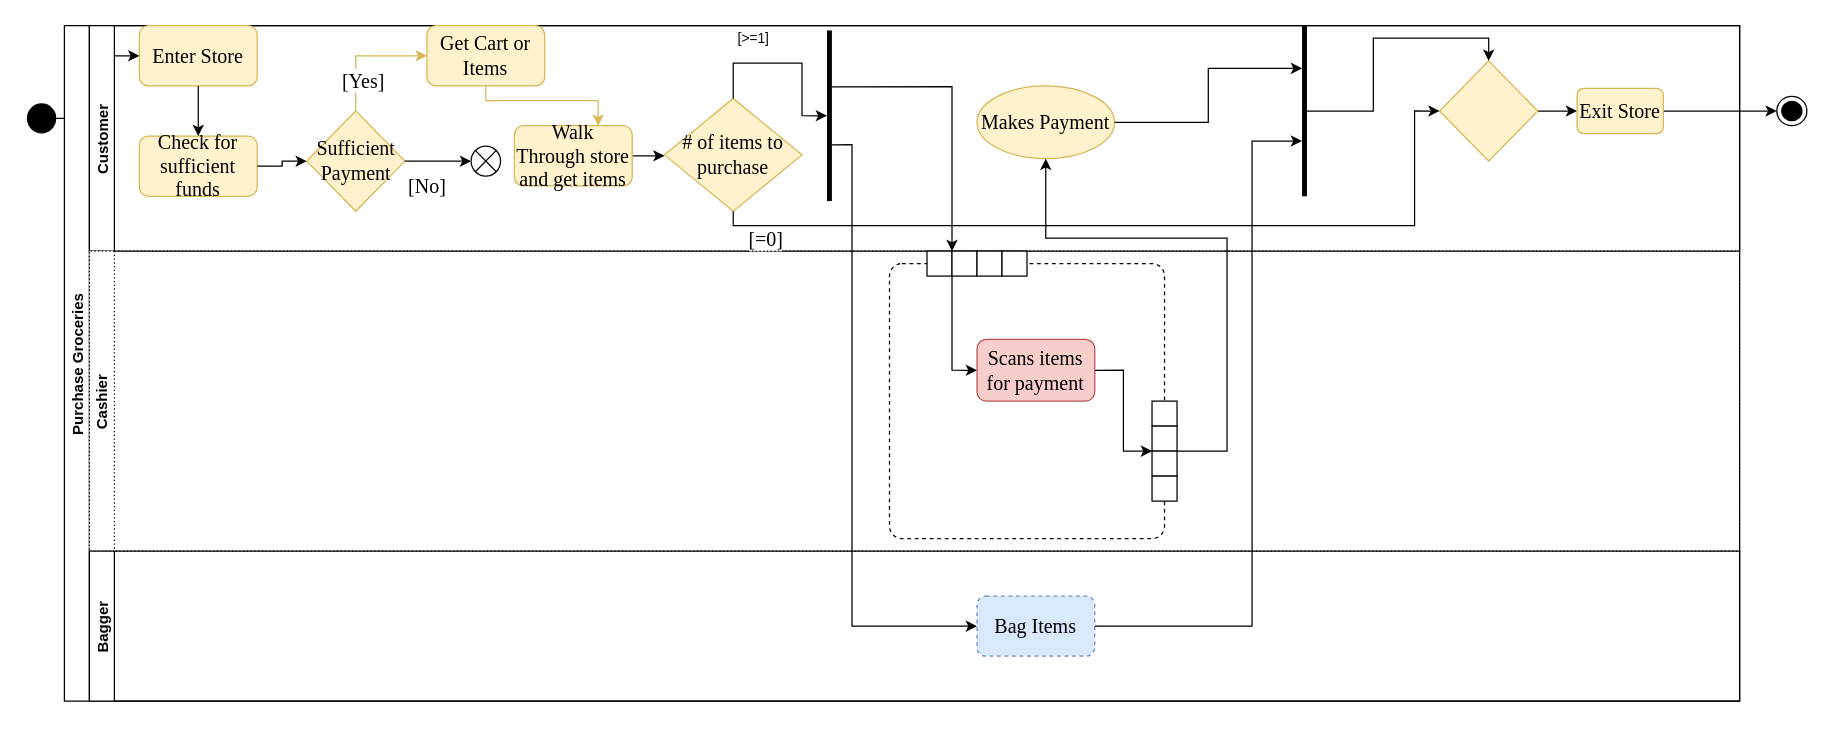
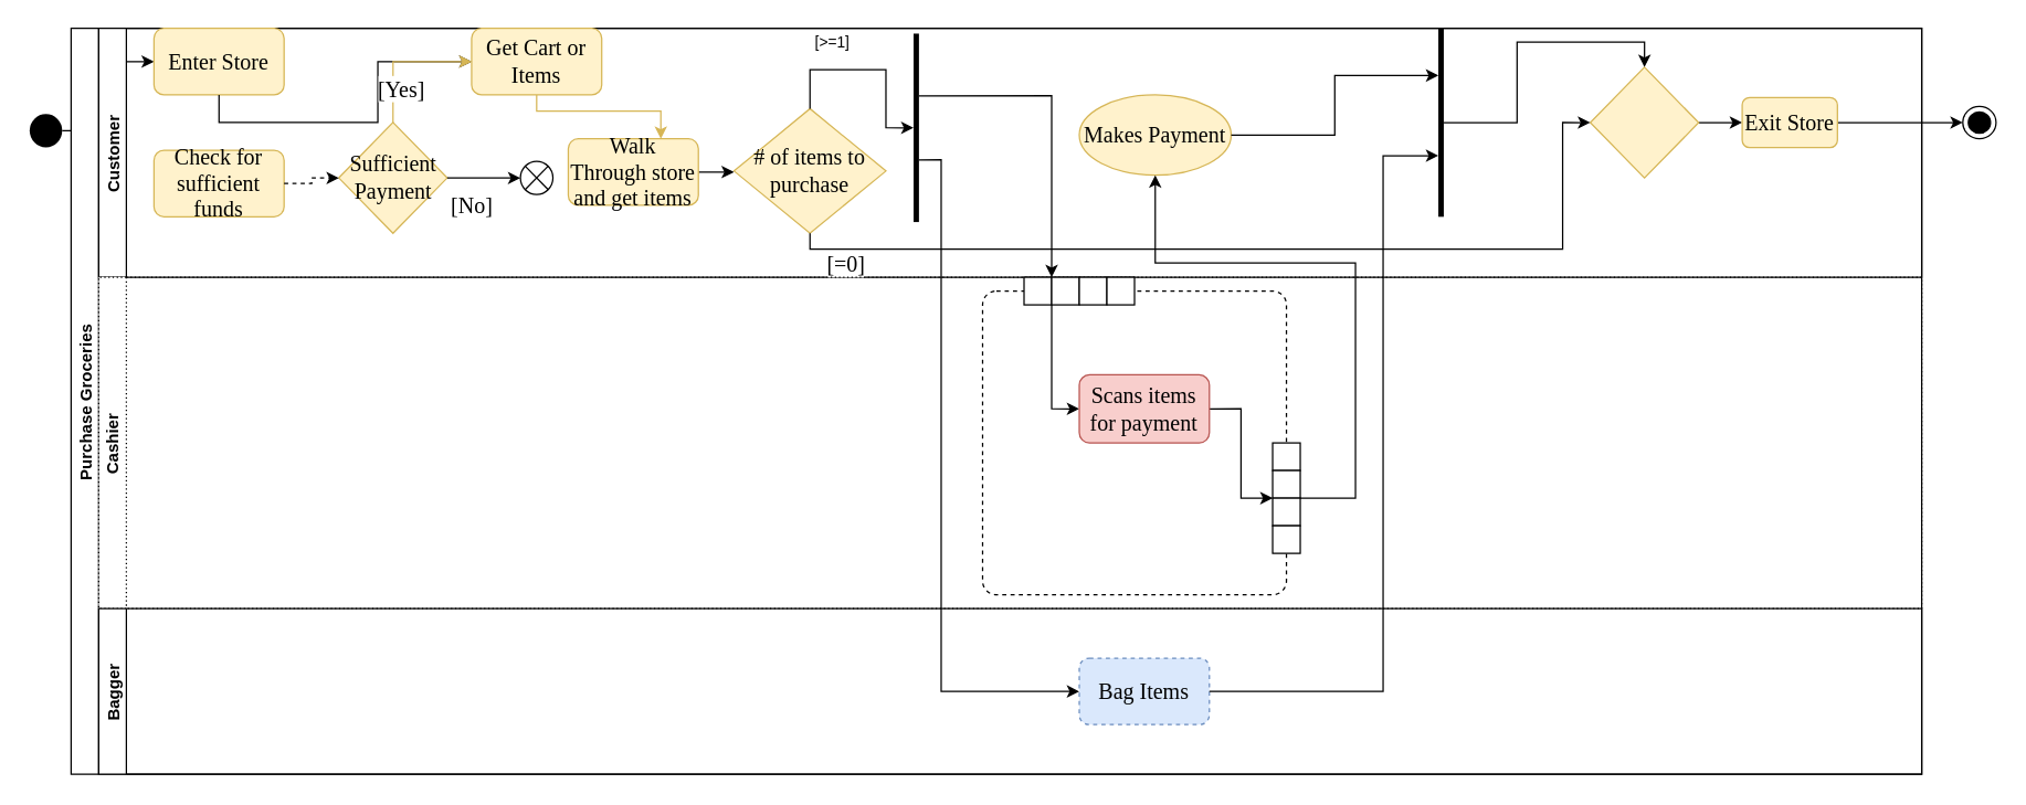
  <mxCell id="0" />
  <mxCell id="1" parent="0" />
  <mxCell id="2" style="edgeStyle=orthogonalEdgeStyle;rounded=0;orthogonalLoop=1;jettySize=auto;html=1;exitX=1;exitY=0.5;exitDx=0;exitDy=0;entryX=0;entryY=0.5;entryDx=0;entryDy=0;fontFamily=Times New Roman;fontSize=16;" parent="1" source="3" target="15" edge="1"><mxGeometry relative="1" as="geometry" /></mxCell>
  <mxCell id="3" value="" style="ellipse;fillColor=#000000;strokeColor=none;fontFamily=Times New Roman;fontSize=16;" parent="1" vertex="1"><mxGeometry x="20.997" y="82.043" width="23.551" height="24.085" as="geometry" /></mxCell>
  <mxCell id="4" value="" style="ellipse;html=1;shape=endState;fillColor=strokeColor;fontFamily=Times New Roman;fontSize=16;rotation=-90;" parent="1" vertex="1"><mxGeometry x="1421.001" y="76.195" width="23.551" height="24.085" as="geometry" /></mxCell>
  <mxCell id="5" style="edgeStyle=orthogonalEdgeStyle;rounded=0;orthogonalLoop=1;jettySize=auto;html=1;exitX=1;exitY=0.5;exitDx=0;exitDy=0;entryX=0.5;entryY=0;entryDx=0;entryDy=0;fontFamily=Times New Roman;fontSize=16;" parent="1" source="27" target="4" edge="1"><mxGeometry relative="1" as="geometry" /></mxCell>
  <mxCell id="6" value="Purchase Groceries" style="swimlane;childLayout=stackLayout;resizeParent=1;resizeParentMax=0;horizontal=0;startSize=20;horizontalStack=0;" vertex="1" parent="1"><mxGeometry x="51" y="20" width="1340" height="540.28" as="geometry" /></mxCell>
  <mxCell id="7" value="Customer" style="swimlane;startSize=20;horizontal=0;" vertex="1" parent="6"><mxGeometry x="20" width="1320" height="180.28" as="geometry" /></mxCell>
  <mxCell id="8" value="" style="html=1;points=[[0,0.5,0,0,0],[1,0.33,0,0,0],[1,0.67,0,0,0]];perimeter=orthogonalPerimeter;fillColor=#000000;strokeColor=none;fontFamily=Times New Roman;fontSize=16;" parent="7" vertex="1"><mxGeometry x="590.004" y="3.803" width="3.925" height="136.479" as="geometry" /></mxCell>
  <mxCell id="9" value="" style="html=1;perimeter=orthogonalPerimeter;fillColor=#000000;strokeColor=none;fontFamily=Times New Roman;fontSize=16;" parent="7" vertex="1"><mxGeometry x="970.001" y="0.003" width="3.925" height="136.479" as="geometry" /></mxCell>
  <mxCell id="10" value="Makes Payment" style="ellipse;whiteSpace=wrap;html=1;fontSize=16;fillColor=#fff2cc;strokeColor=#d6b656;fontFamily=Times New Roman;" parent="7" vertex="1"><mxGeometry x="710" y="48.18" width="110.01" height="58.17" as="geometry" /></mxCell>
  <mxCell id="11" style="edgeStyle=orthogonalEdgeStyle;rounded=0;orthogonalLoop=1;jettySize=auto;html=1;exitX=1;exitY=0.5;exitDx=0;exitDy=0;entryX=0;entryY=0.25;entryDx=0;entryDy=0;fontFamily=Times New Roman;fontSize=16;" parent="7" source="10" target="9" edge="1"><mxGeometry relative="1" as="geometry" /></mxCell>
  <mxCell id="12" style="edgeStyle=orthogonalEdgeStyle;rounded=0;orthogonalLoop=1;jettySize=auto;html=1;exitX=1;exitY=0.5;exitDx=0;exitDy=0;entryX=0;entryY=0.5;entryDx=0;entryDy=0;" edge="1" parent="7" source="13" target="27"><mxGeometry relative="1" as="geometry" /></mxCell>
  <mxCell id="13" value="" style="rhombus;whiteSpace=wrap;html=1;fontSize=16;fontFamily=Times New Roman;fillColor=#fff2cc;strokeColor=#d6b656;" vertex="1" parent="7"><mxGeometry x="1080.005" y="28.1" width="78.505" height="80.282" as="geometry" /></mxCell>
  <mxCell id="14" value="" style="edgeStyle=orthogonalEdgeStyle;rounded=0;orthogonalLoop=1;jettySize=auto;html=1;entryX=0.5;entryY=0;entryDx=0;entryDy=0;" edge="1" parent="7" source="9" target="13"><mxGeometry relative="1" as="geometry"><Array as="points"><mxPoint x="1027" y="68" /><mxPoint x="1027" y="10" /><mxPoint x="1119" y="10" /></Array></mxGeometry></mxCell>
  <mxCell id="15" value="Enter Store" style="rounded=1;whiteSpace=wrap;html=1;fontSize=16;fillColor=#fff2cc;strokeColor=#d6b656;fontFamily=Times New Roman;" parent="7" vertex="1"><mxGeometry x="40" y="0.008" width="94.206" height="48.169" as="geometry" /></mxCell>
  <mxCell id="16" value="Check for sufficient funds" style="whiteSpace=wrap;html=1;fontSize=16;fontFamily=Times New Roman;fillColor=#fff2cc;strokeColor=#d6b656;rounded=1;" parent="7" vertex="1"><mxGeometry x="40" y="88.312" width="94.206" height="48.169" as="geometry" /></mxCell>
- <mxCell id="17" value="" style="edgeStyle=orthogonalEdgeStyle;rounded=0;orthogonalLoop=1;jettySize=auto;html=1;fontFamily=Times New Roman;fontSize=16;exitX=0.5;exitY=1;exitDx=0;exitDy=0;" parent="7" source="15" target="16" edge="1"><mxGeometry relative="1" as="geometry" /></mxCell>
+ <mxCell id="17" value="" style="edgeStyle=orthogonalEdgeStyle;rounded=0;orthogonalLoop=1;jettySize=auto;html=1;fontFamily=Times New Roman;fontSize=16;exitX=0.5;exitY=1;exitDx=0;exitDy=0;" parent="7" source="15" target="22" edge="1"><mxGeometry relative="1" as="geometry" /></mxCell>
  <mxCell id="18" value="Sufficient Payment" style="rhombus;whiteSpace=wrap;html=1;fontSize=16;fontFamily=Times New Roman;fillColor=#fff2cc;strokeColor=#d6b656;rounded=1;arcSize=0;" parent="7" vertex="1"><mxGeometry x="173.828" y="68.166" width="78.505" height="80.282" as="geometry" /></mxCell>
- <mxCell id="19" value="" style="edgeStyle=orthogonalEdgeStyle;rounded=0;orthogonalLoop=1;jettySize=auto;html=1;fontFamily=Times New Roman;fontSize=16;" parent="7" source="16" target="18" edge="1"><mxGeometry relative="1" as="geometry" /></mxCell>
+ <mxCell id="19" value="" style="edgeStyle=orthogonalEdgeStyle;rounded=0;orthogonalLoop=1;jettySize=auto;html=1;fontFamily=Times New Roman;fontSize=16;dashed=1;" parent="7" source="16" target="18" edge="1"><mxGeometry relative="1" as="geometry" /></mxCell>
  <mxCell id="20" style="edgeStyle=orthogonalEdgeStyle;rounded=0;orthogonalLoop=1;jettySize=auto;html=1;exitX=1;exitY=0.5;exitDx=0;exitDy=0;entryX=0;entryY=0.5;entryDx=0;entryDy=0;" edge="1" parent="7" source="21" target="28"><mxGeometry relative="1" as="geometry" /></mxCell>
  <mxCell id="21" value="Walk Through store and get items" style="whiteSpace=wrap;html=1;rounded=1;fontSize=16;fillColor=#fff2cc;strokeColor=#d6b656;fontFamily=Times New Roman;" parent="7" vertex="1"><mxGeometry x="339.998" y="80" width="94.206" height="48.169" as="geometry" /></mxCell>
  <mxCell id="22" value="Get Cart or Items" style="whiteSpace=wrap;html=1;rounded=1;fontSize=16;fillColor=#fff2cc;strokeColor=#d6b656;fontFamily=Times New Roman;" parent="7" vertex="1"><mxGeometry x="269.998" y="0.008" width="94.206" height="48.169" as="geometry" /></mxCell>
  <mxCell id="23" value="" style="edgeStyle=orthogonalEdgeStyle;rounded=0;orthogonalLoop=1;jettySize=auto;html=1;fontSize=16;fillColor=#fff2cc;strokeColor=#d6b656;fontFamily=Times New Roman;" parent="7" source="22" target="21" edge="1"><mxGeometry relative="1" as="geometry"><Array as="points"><mxPoint x="317" y="60" /><mxPoint x="407" y="60" /></Array></mxGeometry></mxCell>
  <mxCell id="24" value="[Yes]" style="edgeStyle=orthogonalEdgeStyle;rounded=0;orthogonalLoop=1;jettySize=auto;html=1;fontSize=16;fillColor=#fff2cc;strokeColor=#d6b656;fontFamily=Times New Roman;exitX=0.5;exitY=0;exitDx=0;exitDy=0;entryX=0;entryY=0.5;entryDx=0;entryDy=0;" parent="7" source="18" target="22" edge="1"><mxGeometry y="-20" relative="1" as="geometry"><Array as="points" /><mxPoint as="offset" /></mxGeometry></mxCell>
  <mxCell id="25" value="" style="shape=sumEllipse;perimeter=ellipsePerimeter;whiteSpace=wrap;html=1;backgroundOutline=1;fontFamily=Times New Roman;fontSize=16;" parent="7" vertex="1"><mxGeometry x="305.325" y="96.261" width="23.551" height="24.085" as="geometry" /></mxCell>
  <mxCell id="26" value="[No]" style="edgeStyle=orthogonalEdgeStyle;rounded=0;orthogonalLoop=1;jettySize=auto;html=1;exitX=1;exitY=0.5;exitDx=0;exitDy=0;fontFamily=Times New Roman;fontSize=16;" parent="7" source="18" target="25" edge="1"><mxGeometry x="-0.333" y="-20" relative="1" as="geometry"><mxPoint as="offset" /></mxGeometry></mxCell>
  <mxCell id="27" value="Exit Store" style="whiteSpace=wrap;html=1;rounded=1;fontSize=16;fillColor=#fff2cc;strokeColor=#d6b656;fontFamily=Times New Roman;" parent="7" vertex="1"><mxGeometry x="1190" y="50.07" width="68.97" height="36.34" as="geometry" /></mxCell>
  <mxCell id="28" value="# of items to purchase" style="rhombus;whiteSpace=wrap;html=1;fontSize=16;fontFamily=Times New Roman;fillColor=#fff2cc;strokeColor=#d6b656;rounded=1;arcSize=0;" parent="7" vertex="1"><mxGeometry x="460" y="58.17" width="110" height="90.28" as="geometry" /></mxCell>
  <mxCell id="29" style="edgeStyle=orthogonalEdgeStyle;rounded=0;orthogonalLoop=1;jettySize=auto;html=1;exitX=0.5;exitY=1;exitDx=0;exitDy=0;fontFamily=Times New Roman;fontSize=16;entryX=0;entryY=0.5;entryDx=0;entryDy=0;" parent="7" source="28" target="13" edge="1"><mxGeometry relative="1" as="geometry"><mxPoint x="852.897" y="222.254" as="targetPoint" /><Array as="points"><mxPoint x="515" y="160" /><mxPoint x="1060" y="160" /><mxPoint x="1060" y="68" /></Array></mxGeometry></mxCell>
  <mxCell id="30" value="[=0]" style="edgeLabel;html=1;align=center;verticalAlign=middle;resizable=0;points=[];fontSize=16;fontFamily=Times New Roman;" parent="29" vertex="1" connectable="0"><mxGeometry x="-0.821" y="-1" relative="1" as="geometry"><mxPoint x="-23" y="9" as="offset" /></mxGeometry></mxCell>
  <mxCell id="31" value="[&amp;gt;=1]" style="edgeStyle=orthogonalEdgeStyle;rounded=0;orthogonalLoop=1;jettySize=auto;html=1;exitX=0.5;exitY=0;exitDx=0;exitDy=0;entryX=0;entryY=0.5;entryDx=0;entryDy=0;entryPerimeter=0;" edge="1" parent="7" source="28" target="8"><mxGeometry x="-0.388" y="20" relative="1" as="geometry"><Array as="points"><mxPoint x="515" y="30" /><mxPoint x="570" y="30" /><mxPoint x="570" y="72" /></Array><mxPoint as="offset" /></mxGeometry></mxCell>
  <mxCell id="32" value="Cashier" style="swimlane;startSize=20;horizontal=0;dashed=1;dashPattern=1 2;" vertex="1" parent="6"><mxGeometry x="20" y="180.28" width="1320" height="240.0" as="geometry" /></mxCell>
  <mxCell id="33" value="" style="html=1;dashed=1;rounded=1;absoluteArcSize=1;arcSize=20;verticalAlign=top;align=left;spacingTop=20;spacingLeft=20;" vertex="1" parent="32"><mxGeometry x="640" y="10" width="220" height="220" as="geometry" /></mxCell>
  <mxCell id="34" style="edgeStyle=orthogonalEdgeStyle;rounded=0;orthogonalLoop=1;jettySize=auto;html=1;exitX=0.25;exitY=1;exitDx=0;exitDy=0;entryX=0;entryY=0.5;entryDx=0;entryDy=0;strokeColor=#000000;" edge="1" parent="33" source="35" target="46"><mxGeometry relative="1" as="geometry" /></mxCell>
  <mxCell id="35" value="" style="group;resizeWidth=0;resizeHeight=0;" vertex="1" parent="33"><mxGeometry width="80" height="20" relative="1" as="geometry"><mxPoint x="30" y="-10" as="offset" /></mxGeometry></mxCell>
  <mxCell id="36" value="" style="resizeWidth=0;resizeHeight=0;points=[[0,0],[0.5,0],[1,0]];" vertex="1" parent="35"><mxGeometry width="20" height="20" relative="1" as="geometry"><mxPoint as="offset" /></mxGeometry></mxCell>
  <mxCell id="37" value="" style="resizeWidth=0;resizeHeight=0;points=[[0,0],[0.5,0],[1,0]];" vertex="1" parent="35"><mxGeometry width="20" height="20" relative="1" as="geometry"><mxPoint x="20" as="offset" /></mxGeometry></mxCell>
  <mxCell id="38" value="" style="resizeWidth=0;resizeHeight=0;points=[[0,0],[0.5,0],[1,0]];" vertex="1" parent="35"><mxGeometry width="20" height="20" relative="1" as="geometry"><mxPoint x="40" as="offset" /></mxGeometry></mxCell>
  <mxCell id="39" value="" style="resizeWidth=0;resizeHeight=0;points=[[0,0],[0.5,0],[1,0]];" vertex="1" parent="35"><mxGeometry width="20" height="20" relative="1" as="geometry"><mxPoint x="60" as="offset" /></mxGeometry></mxCell>
  <mxCell id="40" value="" style="group;resizeWidth=0;resizeHeight=0;" vertex="1" parent="33"><mxGeometry x="1" y="1" width="20" height="80" relative="1" as="geometry"><mxPoint x="-10" y="-110" as="offset" /></mxGeometry></mxCell>
  <mxCell id="41" value="" style="resizeWidth=0;resizeHeight=0;points=[[0,0],[0.5,0],[1,0]];" vertex="1" parent="40"><mxGeometry width="20" height="20" relative="1" as="geometry"><mxPoint as="offset" /></mxGeometry></mxCell>
  <mxCell id="42" value="" style="resizeWidth=0;resizeHeight=0;points=[[0,0],[0.5,0],[1,0]];" vertex="1" parent="40"><mxGeometry width="20" height="20" relative="1" as="geometry"><mxPoint y="20" as="offset" /></mxGeometry></mxCell>
  <mxCell id="43" value="" style="resizeWidth=0;resizeHeight=0;points=[[0,0],[0.5,0],[1,0]];" vertex="1" parent="40"><mxGeometry width="20" height="20" relative="1" as="geometry"><mxPoint y="40" as="offset" /></mxGeometry></mxCell>
  <mxCell id="44" value="" style="resizeWidth=0;resizeHeight=0;points=[[0,0],[0.5,0],[1,0]];" vertex="1" parent="40"><mxGeometry width="20" height="20" relative="1" as="geometry"><mxPoint y="60" as="offset" /></mxGeometry></mxCell>
  <mxCell id="45" style="edgeStyle=orthogonalEdgeStyle;rounded=0;orthogonalLoop=1;jettySize=auto;html=1;exitX=1;exitY=0.5;exitDx=0;exitDy=0;entryX=0;entryY=0.5;entryDx=0;entryDy=0;strokeColor=#000000;" edge="1" parent="33" source="46" target="40"><mxGeometry relative="1" as="geometry" /></mxCell>
  <mxCell id="46" value="Scans items for payment" style="whiteSpace=wrap;html=1;rounded=1;fontSize=16;fillColor=#f8cecc;strokeColor=#b85450;fontFamily=Times New Roman;" parent="33" vertex="1"><mxGeometry x="70" y="60.72" width="94.21" height="49.28" as="geometry" /></mxCell>
  <mxCell id="47" value="Bagger" style="swimlane;startSize=20;horizontal=0;" vertex="1" parent="6"><mxGeometry x="20" y="420.28" width="1320" height="120" as="geometry" /></mxCell>
  <mxCell id="48" value="Bag Items" style="rounded=1;whiteSpace=wrap;html=1;fontFamily=Times New Roman;fontSize=16;fillColor=#dae8fc;strokeColor=#6c8ebf;dashed=1;" parent="47" vertex="1"><mxGeometry x="710.0" y="35.912" width="94.206" height="48.169" as="geometry" /></mxCell>
  <mxCell id="49" style="edgeStyle=orthogonalEdgeStyle;rounded=0;orthogonalLoop=1;jettySize=auto;html=1;exitX=1;exitY=0.5;exitDx=0;exitDy=0;entryX=0;entryY=0.676;entryDx=0;entryDy=0;fontFamily=Times New Roman;fontSize=16;entryPerimeter=0;" parent="6" source="48" target="9" edge="1"><mxGeometry relative="1" as="geometry"><Array as="points"><mxPoint x="950" y="480" /><mxPoint x="950" y="92" /></Array></mxGeometry></mxCell>
  <mxCell id="50" value="" style="edgeStyle=orthogonalEdgeStyle;rounded=0;orthogonalLoop=1;jettySize=auto;html=1;fontSize=16;fillColor=#fff2cc;strokeColor=#000000;fontFamily=Times New Roman;exitX=1;exitY=0;exitDx=0;exitDy=0;" parent="6" source="43" target="10" edge="1"><mxGeometry relative="1" as="geometry"><Array as="points"><mxPoint x="930" y="340" /><mxPoint x="930" y="170" /><mxPoint x="785" y="170" /></Array></mxGeometry></mxCell>
  <mxCell id="51" style="edgeStyle=orthogonalEdgeStyle;rounded=0;orthogonalLoop=1;jettySize=auto;html=1;exitX=1;exitY=0.33;exitDx=0;exitDy=0;exitPerimeter=0;entryX=1;entryY=0;entryDx=0;entryDy=0;" edge="1" parent="6" source="8" target="36"><mxGeometry relative="1" as="geometry" /></mxCell>
  <mxCell id="52" style="edgeStyle=orthogonalEdgeStyle;rounded=0;orthogonalLoop=1;jettySize=auto;html=1;exitX=1;exitY=0.67;exitDx=0;exitDy=0;exitPerimeter=0;entryX=0;entryY=0.5;entryDx=0;entryDy=0;" edge="1" parent="6" source="8" target="48"><mxGeometry relative="1" as="geometry"><Array as="points"><mxPoint x="630" y="95" /><mxPoint x="630" y="480" /></Array></mxGeometry></mxCell>
